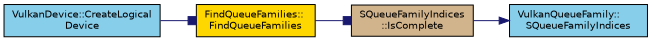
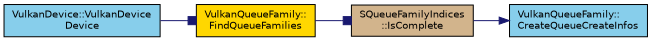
  digraph {
    rankdir=LR
    node [color=black fillcolor=skyblue fontname=Helvetica fontsize=10 shape=record style=filled]
    edge [arrowhead=box color=midnightblue fontname=Helvetica fontsize=10 labelfontname=Helvetica labelfontsize=10 style=solid]
-   n1 [fontcolor=black height=0.2 label="VulkanDevice::CreateLogical\lDevice" width=0.4]
-   n2 [fillcolor=gold height=0.2 label="FindQueueFamilies::\lFindQueueFamilies" width=0.4]
-   n3 [height=0.2 label="VulkanQueueFamily::\lSQueueFamilyIndices" width=0.4]
+   n1 [fontcolor=black height=0.2 label="VulkanDevice::VulkanDevice\lDevice" width=0.4]
+   n2 [fillcolor=gold height=0.2 label="VulkanQueueFamily::\lFindQueueFamilies" width=0.4]
+   n3 [height=0.2 label="VulkanQueueFamily::\lCreateQueueCreateInfos" width=0.4]
    n4 [fillcolor=tan height=0.2 label="SQueueFamilyIndices\l::IsComplete" width=0.4]
    n1 -> n2
    n2 -> n4
    n4 -> n3 [arrowhead=normal]
  }
